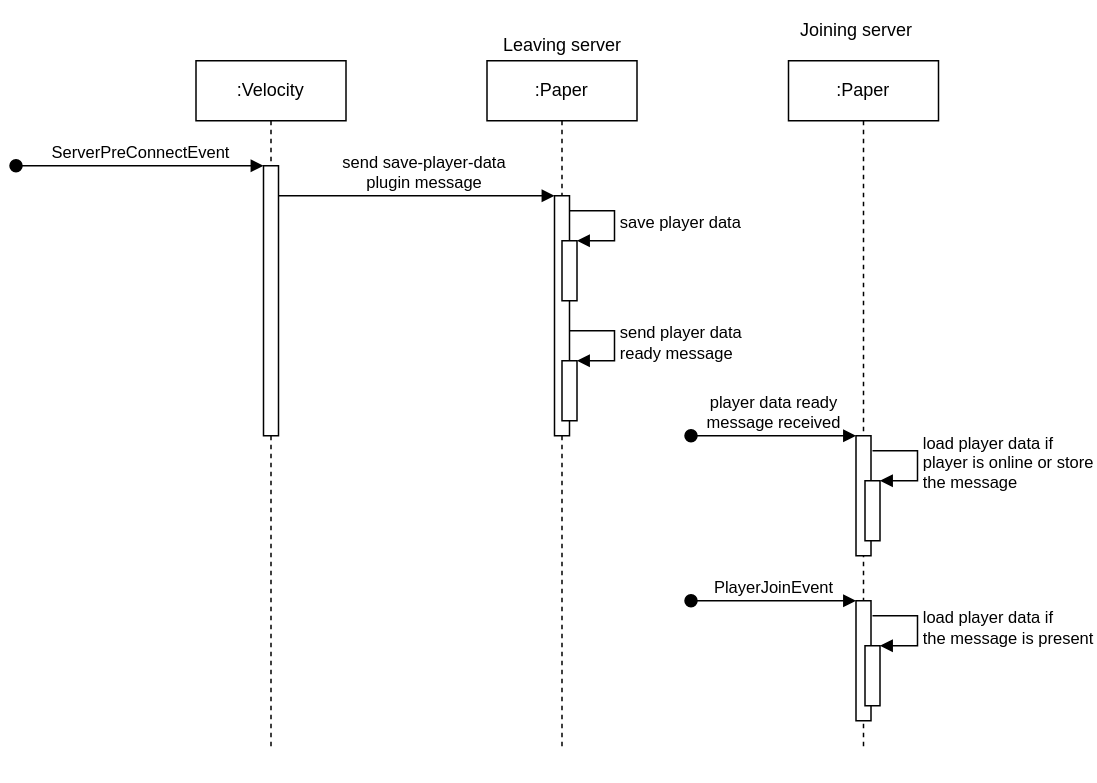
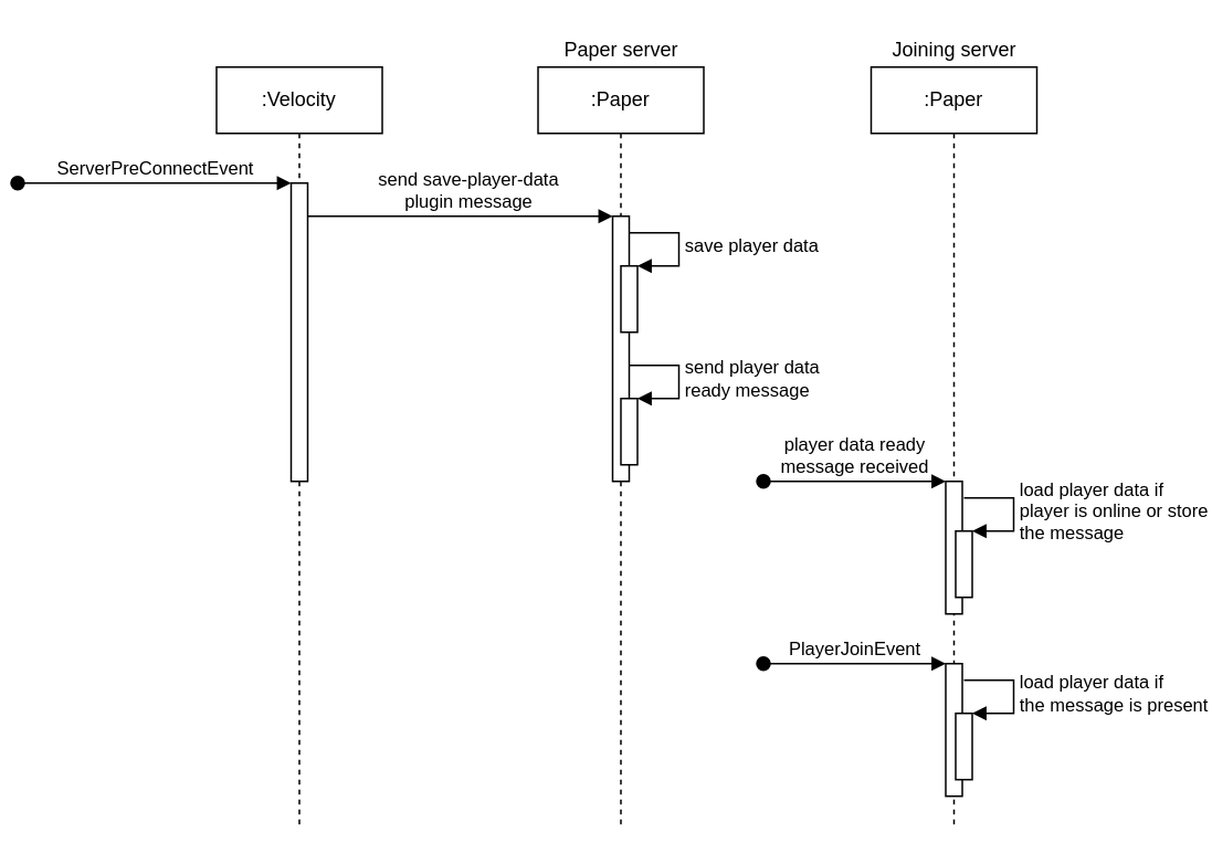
  <mxCell id="0" />
  <mxCell id="1" parent="0" />
  <mxCell id="2" value=":Velocity" style="shape=umlLifeline;perimeter=lifelinePerimeter;whiteSpace=wrap;html=1;container=1;collapsible=0;recursiveResize=0;outlineConnect=0;" parent="1" vertex="1"><mxGeometry x="20" y="40" width="100" height="460" as="geometry" /></mxCell>
  <mxCell id="3" value="ServerPreConnectEvent" style="html=1;verticalAlign=bottom;startArrow=oval;endArrow=block;startSize=8;rounded=0;" parent="2" target="4" edge="1"><mxGeometry relative="1" as="geometry"><mxPoint x="-120" y="70" as="sourcePoint" /></mxGeometry></mxCell>
  <mxCell id="4" value="" style="html=1;points=[];perimeter=orthogonalPerimeter;" parent="2" vertex="1"><mxGeometry x="45" y="70" width="10" height="180" as="geometry" /></mxCell>
  <mxCell id="5" value=":Paper" style="shape=umlLifeline;perimeter=lifelinePerimeter;whiteSpace=wrap;html=1;container=1;collapsible=0;recursiveResize=0;outlineConnect=0;" parent="1" vertex="1"><mxGeometry x="214" y="40" width="100" height="460" as="geometry" /></mxCell>
  <mxCell id="6" value="" style="html=1;points=[];perimeter=orthogonalPerimeter;" parent="5" vertex="1"><mxGeometry x="45" y="90" width="10" height="160" as="geometry" /></mxCell>
  <mxCell id="7" value="" style="html=1;points=[];perimeter=orthogonalPerimeter;" parent="5" vertex="1"><mxGeometry x="50" y="120" width="10" height="40" as="geometry" /></mxCell>
  <mxCell id="8" value="save player data" style="edgeStyle=orthogonalEdgeStyle;html=1;align=left;spacingLeft=2;endArrow=block;rounded=0;entryX=1;entryY=0;" parent="5" target="7" edge="1"><mxGeometry relative="1" as="geometry"><mxPoint x="55" y="100" as="sourcePoint" /><Array as="points"><mxPoint x="85" y="100" /></Array></mxGeometry></mxCell>
  <mxCell id="9" value="" style="html=1;points=[];perimeter=orthogonalPerimeter;" parent="5" vertex="1"><mxGeometry x="50" y="200" width="10" height="40" as="geometry" /></mxCell>
  <mxCell id="10" value="send player data &lt;br&gt;ready message" style="edgeStyle=orthogonalEdgeStyle;html=1;align=left;spacingLeft=2;endArrow=block;rounded=0;entryX=1;entryY=0;" parent="5" target="9" edge="1"><mxGeometry relative="1" as="geometry"><mxPoint x="55" y="180" as="sourcePoint" /><Array as="points"><mxPoint x="85" y="180" /></Array></mxGeometry></mxCell>
  <mxCell id="11" value="send save-player-data &lt;br&gt;plugin message" style="html=1;verticalAlign=bottom;endArrow=block;entryX=0;entryY=0;rounded=0;" parent="1" source="4" target="6" edge="1"><mxGeometry x="0.05" relative="1" as="geometry"><mxPoint x="140" y="120" as="sourcePoint" /><mxPoint as="offset" /></mxGeometry></mxCell>
- <mxCell id="12" value="Leaving server" style="text;html=1;align=center;verticalAlign=middle;resizable=0;points=[];autosize=1;strokeColor=none;fillColor=none;" parent="1" vertex="1"><mxGeometry x="219" y="20" width="90" height="20" as="geometry" /></mxCell>
+ <mxCell id="12" value="Paper server" style="text;html=1;align=center;verticalAlign=middle;resizable=0;points=[];autosize=1;strokeColor=none;fillColor=none;" parent="1" vertex="1"><mxGeometry x="219" y="20" width="90" height="20" as="geometry" /></mxCell>
  <mxCell id="13" value=":Paper" style="shape=umlLifeline;perimeter=lifelinePerimeter;whiteSpace=wrap;html=1;container=1;collapsible=0;recursiveResize=0;outlineConnect=0;" parent="1" vertex="1"><mxGeometry x="415" y="40" width="100" height="460" as="geometry" /></mxCell>
  <mxCell id="14" value="" style="html=1;points=[];perimeter=orthogonalPerimeter;" parent="13" vertex="1"><mxGeometry x="45" y="360" width="10" height="80" as="geometry" /></mxCell>
  <mxCell id="15" value="PlayerJoinEvent" style="html=1;verticalAlign=bottom;startArrow=oval;endArrow=block;startSize=8;rounded=0;" parent="13" target="14" edge="1"><mxGeometry relative="1" as="geometry"><mxPoint x="-65" y="360" as="sourcePoint" /></mxGeometry></mxCell>
  <mxCell id="16" value="" style="html=1;points=[];perimeter=orthogonalPerimeter;" parent="13" vertex="1"><mxGeometry x="51" y="390" width="10" height="40" as="geometry" /></mxCell>
  <mxCell id="17" value="load player data if &lt;br&gt;the message is present" style="edgeStyle=orthogonalEdgeStyle;html=1;align=left;spacingLeft=2;endArrow=block;rounded=0;entryX=1;entryY=0;" parent="13" target="16" edge="1"><mxGeometry relative="1" as="geometry"><mxPoint x="56" y="370" as="sourcePoint" /><Array as="points"><mxPoint x="86" y="370" /></Array></mxGeometry></mxCell>
- <mxCell id="18" value="Joining server" style="text;html=1;align=center;verticalAlign=middle;resizable=0;points=[];autosize=1;strokeColor=none;fillColor=none;" parent="1" vertex="1"><mxGeometry x="415" y="10" width="90" height="20" as="geometry" /></mxCell>
+ <mxCell id="18" value="Joining server" style="text;html=1;align=center;verticalAlign=middle;resizable=0;points=[];autosize=1;strokeColor=none;fillColor=none;" parent="1" vertex="1"><mxGeometry x="420" y="20" width="90" height="20" as="geometry" /></mxCell>
  <mxCell id="19" value="" style="html=1;points=[];perimeter=orthogonalPerimeter;" parent="1" vertex="1"><mxGeometry x="460" y="290" width="10" height="80" as="geometry" /></mxCell>
  <mxCell id="20" value="player data ready&lt;br&gt;message received" style="html=1;verticalAlign=bottom;startArrow=oval;endArrow=block;startSize=8;rounded=0;" parent="1" target="19" edge="1"><mxGeometry relative="1" as="geometry"><mxPoint x="350" y="290" as="sourcePoint" /></mxGeometry></mxCell>
  <mxCell id="21" value="" style="html=1;points=[];perimeter=orthogonalPerimeter;" parent="1" vertex="1"><mxGeometry x="466" y="320" width="10" height="40" as="geometry" /></mxCell>
  <mxCell id="22" value="load player data if &lt;br&gt;player is online or store &lt;br&gt;the message" style="edgeStyle=orthogonalEdgeStyle;html=1;align=left;spacingLeft=2;endArrow=block;rounded=0;entryX=1;entryY=0;" parent="1" target="21" edge="1"><mxGeometry relative="1" as="geometry"><mxPoint x="471" y="300" as="sourcePoint" /><Array as="points"><mxPoint x="501" y="300" /></Array></mxGeometry></mxCell>
